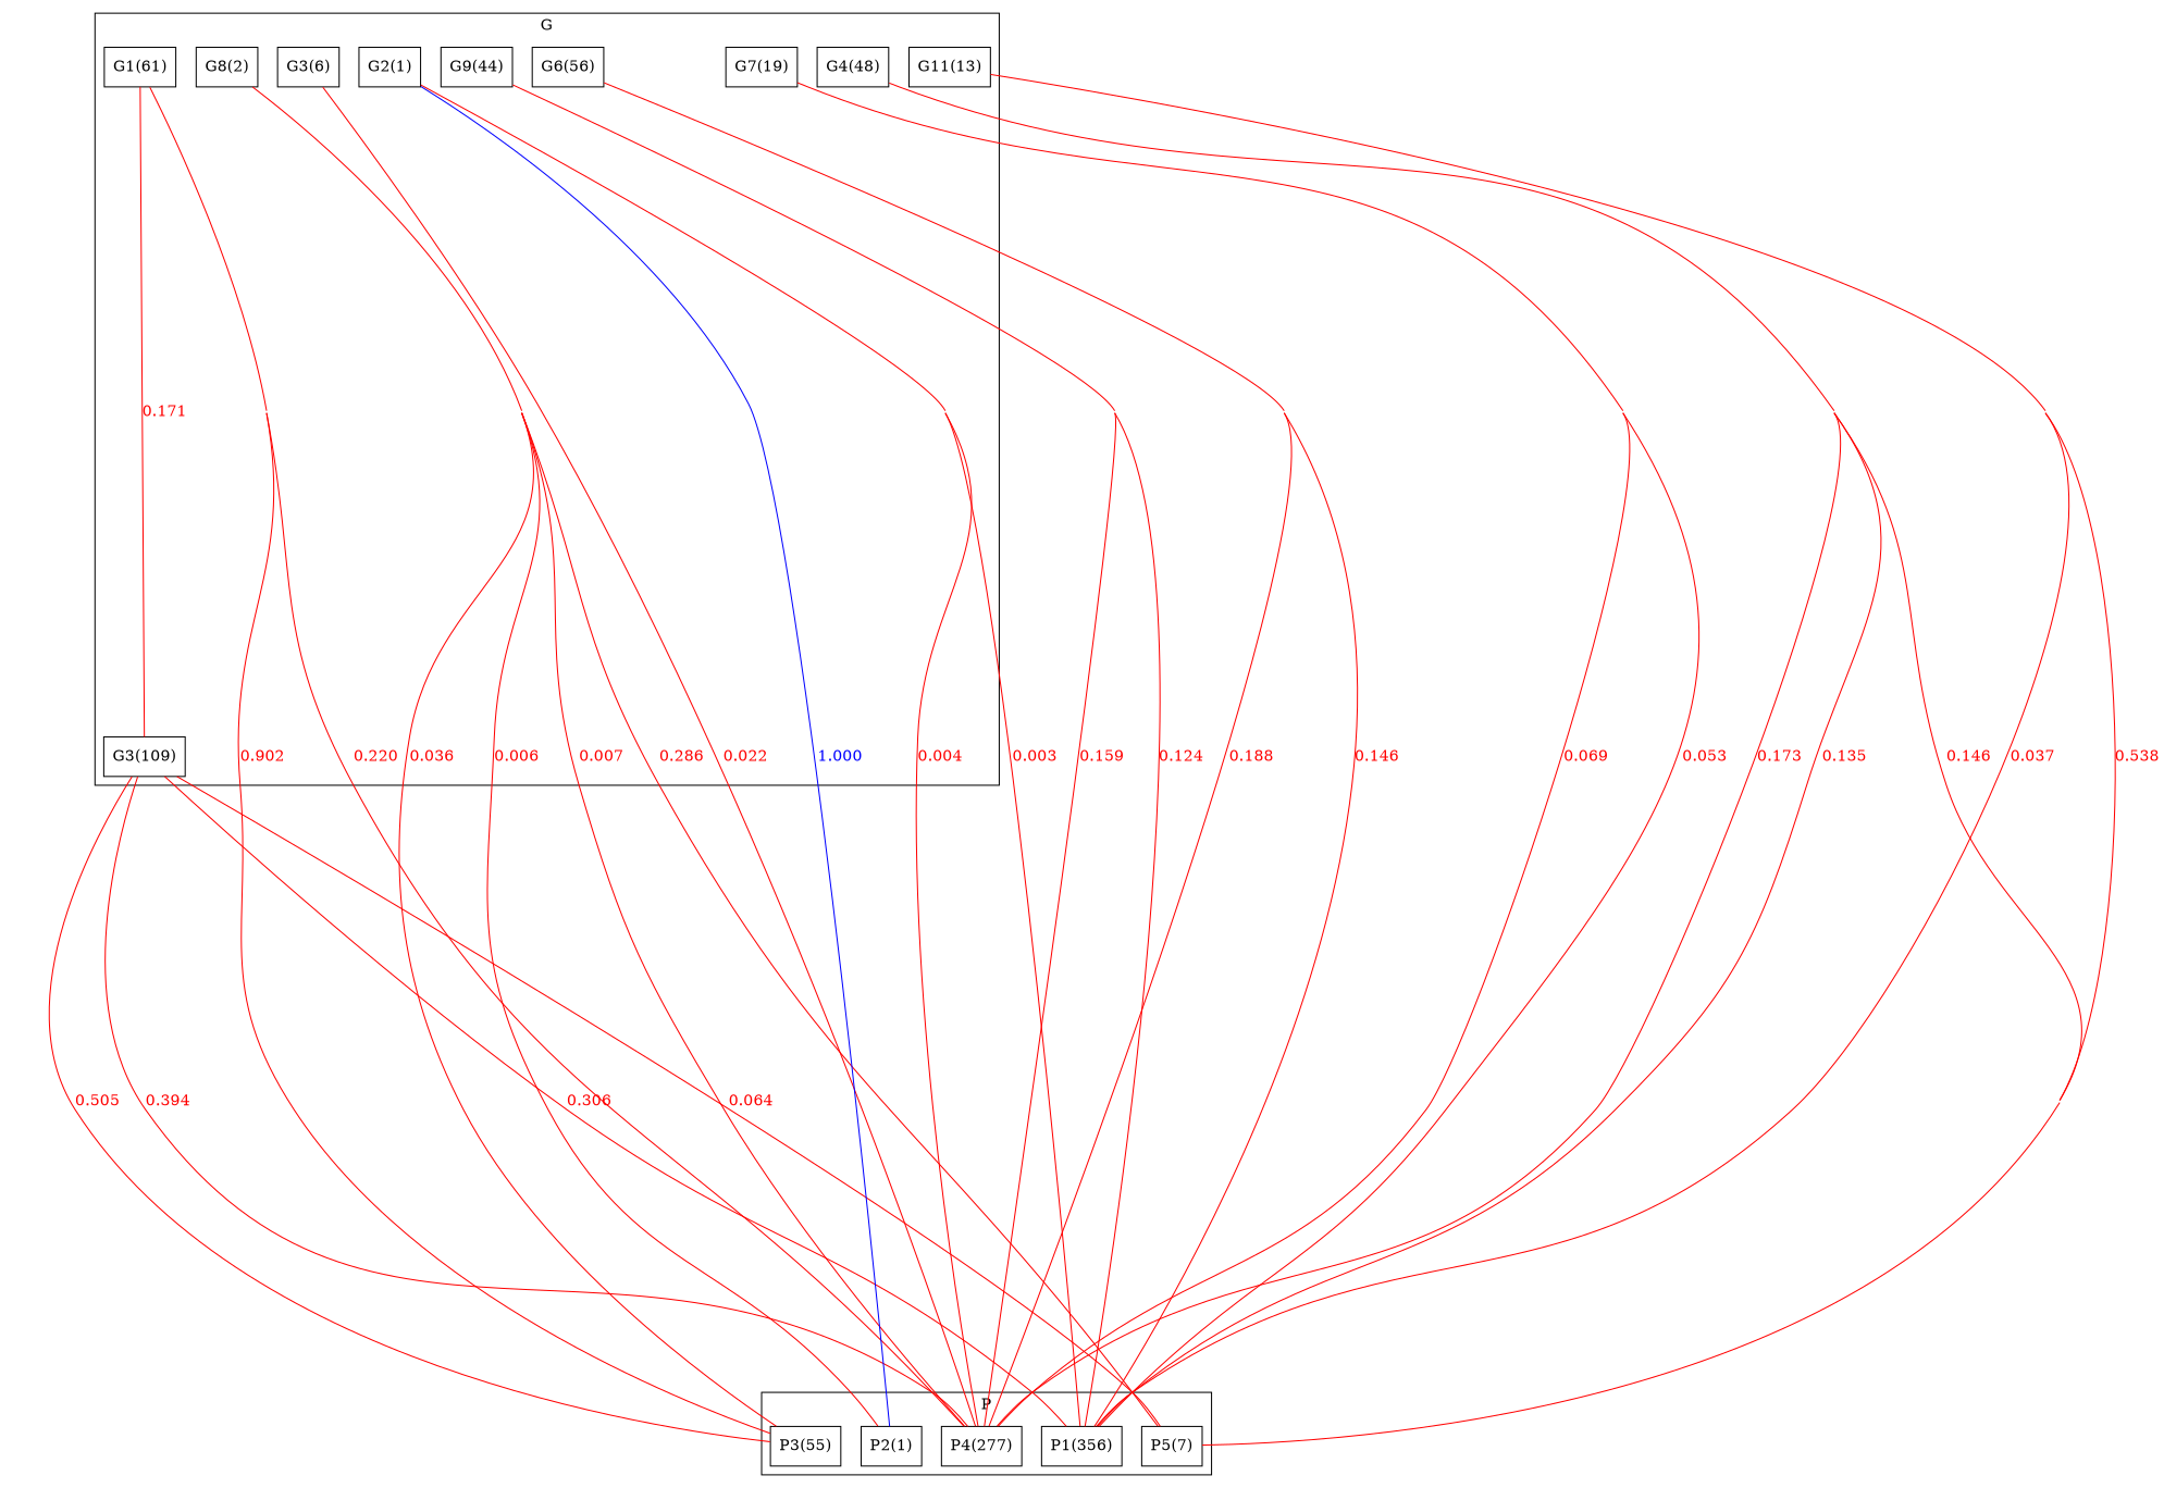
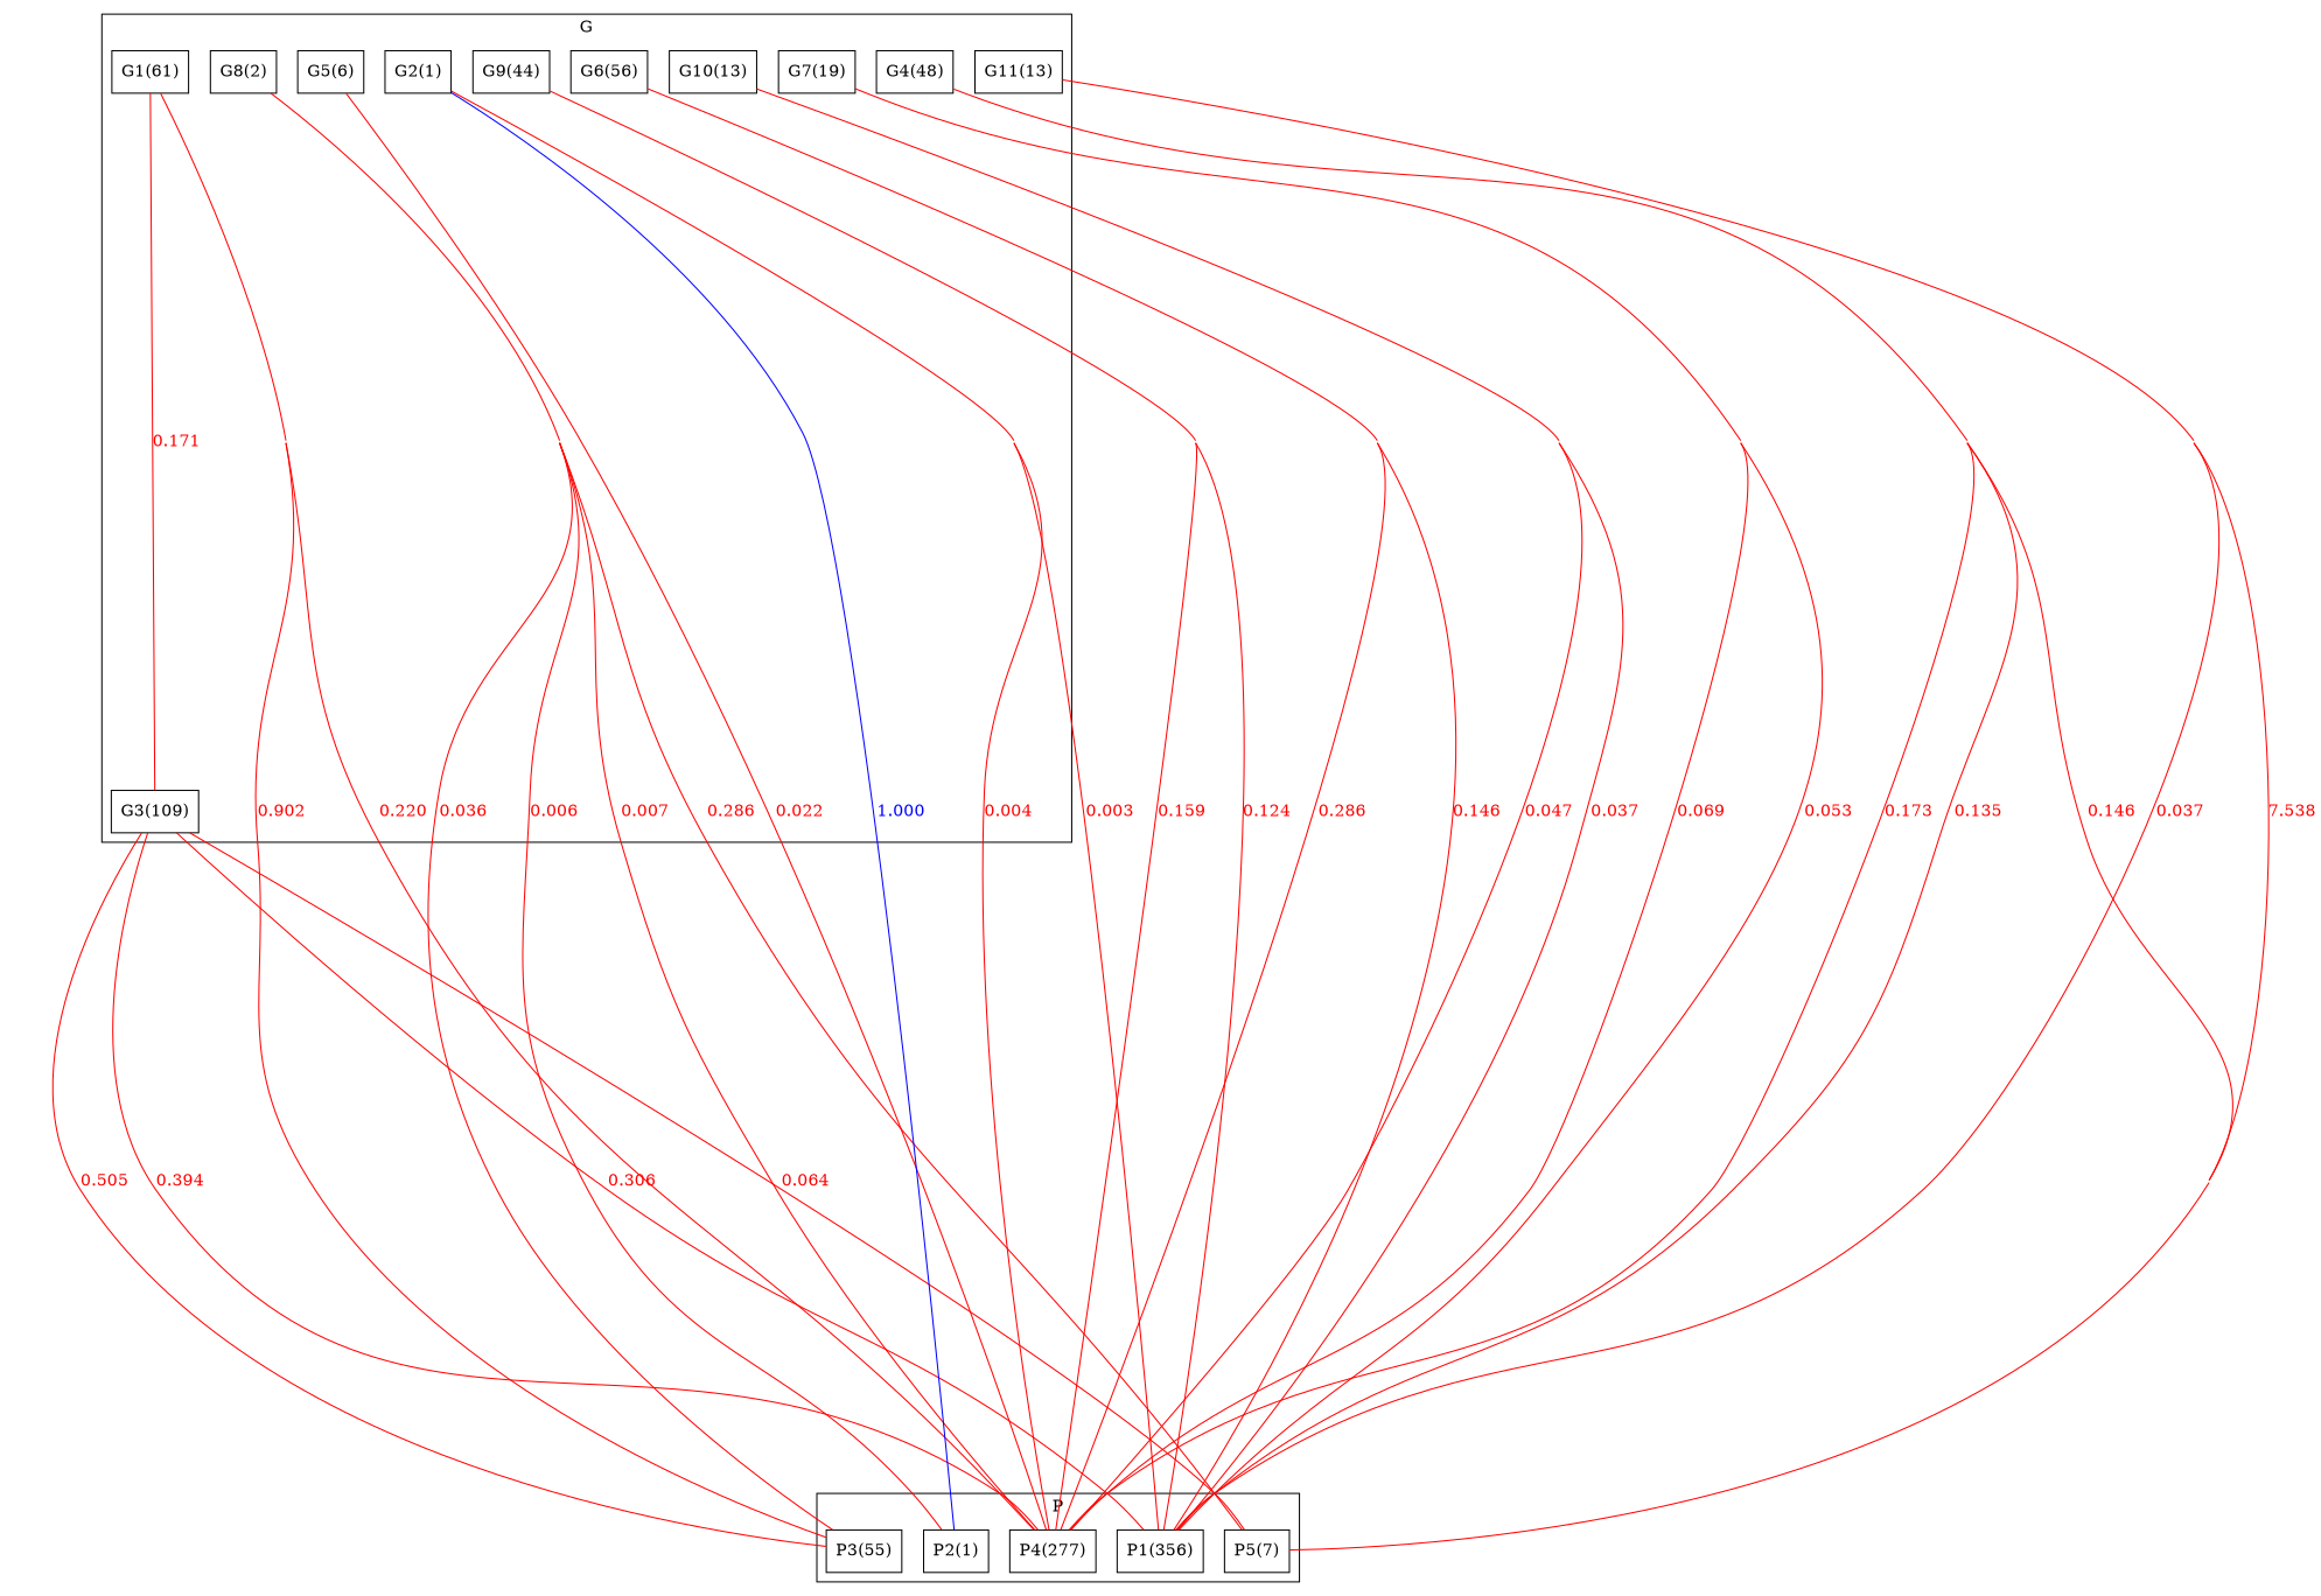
  strict graph {
    concentrate=true
    rankdir=TB
    ranksep="8 equally"
    splines=true
    node [shape=rectangle]
    edge [color=red fontcolor=red]
    n1 [label="G1(61)"]
    n2 [label="G2(1)"]
    n3 [label="G3(109)"]
    n4 [label="G4(48)"]
-   n5 [label="G3(6)"]
+   n5 [label="G5(6)"]
    n6 [label="G6(56)"]
    n7 [label="G7(19)"]
    n8 [label="G8(2)"]
    n9 [label="G9(44)"]
+   n10 [label="G10(13)"]
    n11 [label="G11(13)"]
    n12 [label="P1(356)"]
    n13 [label="P2(1)"]
    n14 [label="P3(55)"]
    n15 [label="P4(277)"]
    n16 [label="P5(7)"]
    subgraph cluster_1 {
      color=black
      label=G
      rank=same
      n1
      n2
      n3
      n4
      n5
      n6
      n7
      n8
      n9
+     n10
      n11
    }
    subgraph cluster_2 {
      color=black
      label=P
      rank=same
      n12
      n13
      n14
      n15
      n16
    }
    n1 -- n3 [label=0.171]
    n1 -- n14 [label=0.902]
    n1 -- n15 [label=0.220]
    n2 -- n12 [label=0.003]
    n2 -- n15 [label=0.004]
    n3 -- n12 [label=0.306]
    n3 -- n14 [label=0.505]
    n3 -- n15 [label=0.394]
    n3 -- n16 [label=0.064]
    n4 -- n12 [label=0.135]
    n4 -- n15 [label=0.173]
    n4 -- n16 [label=0.146]
    n5 -- n15 [label=0.022]
    n6 -- n12 [label=0.146]
-   n6 -- n15 [label=0.188]
+   n6 -- n15 [label=0.286]
    n7 -- n12 [label=0.053]
    n7 -- n15 [label=0.069]
    n8 -- n13 [label=0.006]
    n8 -- n14 [label=0.036]
    n8 -- n15 [label=0.007]
    n8 -- n16 [label=0.286]
    n9 -- n12 [label=0.124]
    n9 -- n15 [label=0.159]
+   n10 -- n12 [label=0.037]
+   n10 -- n15 [label=0.047]
    n11 -- n12 [label=0.037]
-   n11 -- n16 [label=0.538]
+   n11 -- n16 [label=7.538]
    n13 -- n2 [color=blue dir=none fontcolor=blue label=1.000]
  }
